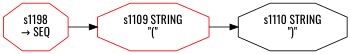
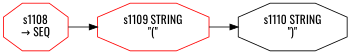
  digraph {
    rankdir=LR
    fontname=Oswald
    node [shape=octagon color=red fontname=Oswald]
    edge [style=solid fontname=Oswald]
-   n1 [fixedsize=false label="s1198\n&rarr; SEQ" peripheries=1]
+   n1 [fixedsize=false label="s1108\n&rarr; SEQ" peripheries=1]
    n2 [label="s1109 STRING\n\"(\""]
    n3 [label="s1110 STRING\n\")\"" color=black]
    n1 -> n2
    n2 -> n3
  }
